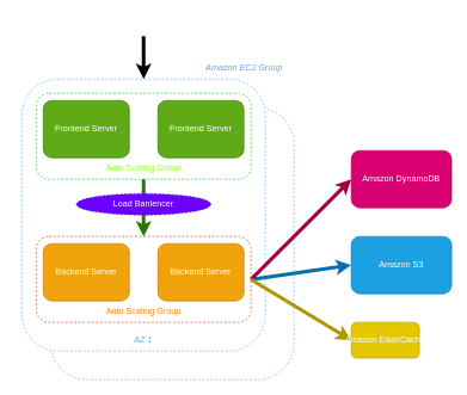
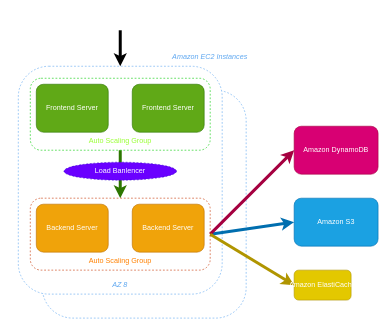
  <mxCell id="0" />
  <mxCell id="1" parent="0" />
  <mxCell id="2" value="" style="rounded=1;whiteSpace=wrap;html=1;dashed=1;strokeColor=#5EA7F0;" parent="1" vertex="1"><mxGeometry x="70" y="150" width="340" height="380" as="geometry" /></mxCell>
  <mxCell id="3" value="" style="rounded=1;whiteSpace=wrap;html=1;dashed=1;strokeColor=#5EA7F0;" parent="1" vertex="1"><mxGeometry x="30" y="110" width="340" height="380" as="geometry" /></mxCell>
  <mxCell id="4" style="edgeStyle=none;html=1;entryX=0.5;entryY=0;entryDx=0;entryDy=0;fontColor=#FFFFFF;fillColor=#60a917;strokeColor=#2D7600;strokeWidth=5;" parent="1" source="5" target="9" edge="1"><mxGeometry relative="1" as="geometry" /></mxCell>
  <mxCell id="5" value="" style="rounded=1;whiteSpace=wrap;html=1;fillColor=none;dashed=1;fontColor=#000000;strokeColor=#00CC00;" parent="1" vertex="1"><mxGeometry y="130" width="300" height="120" as="geometry" x="50" /></mxCell>
  <mxCell id="6" style="edgeStyle=none;html=1;exitX=1;exitY=0.5;exitDx=0;exitDy=0;fontColor=#FFFFFF;strokeWidth=5;entryX=0;entryY=0.5;entryDx=0;entryDy=0;fillColor=#1ba1e2;strokeColor=#006EAF;" parent="1" source="9" target="18" edge="1"><mxGeometry relative="1" as="geometry"><mxPoint x="510" y="390.308" as="targetPoint" /></mxGeometry></mxCell>
  <mxCell id="7" style="edgeStyle=none;html=1;exitX=1;exitY=0.5;exitDx=0;exitDy=0;fontColor=#FFFFFF;strokeWidth=5;entryX=0;entryY=0.5;entryDx=0;entryDy=0;fillColor=#d80073;strokeColor=#A50040;" parent="1" source="9" target="17" edge="1"><mxGeometry relative="1" as="geometry"><mxPoint x="520" y="300" as="targetPoint" /></mxGeometry></mxCell>
  <mxCell id="8" style="edgeStyle=none;html=1;exitX=1;exitY=0.5;exitDx=0;exitDy=0;fontColor=#FFFFFF;strokeWidth=5;entryX=0;entryY=0.5;entryDx=0;entryDy=0;fillColor=#e3c800;strokeColor=#B09500;" parent="1" source="9" target="19" edge="1"><mxGeometry relative="1" as="geometry"><mxPoint x="490" y="490" as="targetPoint" /></mxGeometry></mxCell>
  <mxCell id="9" value="" style="rounded=1;whiteSpace=wrap;html=1;fillColor=none;dashed=1;fontColor=#000000;strokeColor=#C73500;" parent="1" vertex="1"><mxGeometry y="330" width="300" height="120" as="geometry" x="50" /></mxCell>
  <mxCell id="10" value="&lt;font color=&quot;#ffffff&quot;&gt;Backend Server&lt;/font&gt;" style="rounded=1;whiteSpace=wrap;html=1;fontStyle=0;fillColor=#f0a30a;fontColor=#000000;strokeColor=#BD7000;" parent="1" vertex="1"><mxGeometry x="60" y="340" width="120" height="80" as="geometry" /></mxCell>
  <mxCell id="11" value="&lt;font color=&quot;#ffffff&quot;&gt;Backend Server&lt;/font&gt;" style="rounded=1;whiteSpace=wrap;html=1;fontStyle=0;fillColor=#f0a30a;fontColor=#000000;strokeColor=#BD7000;" parent="1" vertex="1"><mxGeometry x="220" y="340" width="120" height="80" as="geometry" /></mxCell>
  <mxCell id="12" value="&lt;font color=&quot;#ff8000&quot;&gt;Auto Scaling Group&lt;/font&gt;" style="text;html=1;strokeColor=none;fillColor=none;align=center;verticalAlign=middle;whiteSpace=wrap;rounded=0;dashed=1;" parent="1" vertex="1"><mxGeometry x="145" y="420" width="110" height="30" as="geometry" /></mxCell>
  <mxCell id="13" value="&lt;font color=&quot;#ffffff&quot;&gt;Frontend Server&lt;/font&gt;" style="rounded=1;whiteSpace=wrap;html=1;fontStyle=0;fillColor=#60a917;fontColor=#ffffff;strokeColor=#2D7600;" parent="1" vertex="1"><mxGeometry x="60" y="140" width="120" height="80" as="geometry" /></mxCell>
  <mxCell id="14" value="&lt;font color=&quot;#ffffff&quot;&gt;Frontend Server&lt;/font&gt;" style="rounded=1;whiteSpace=wrap;html=1;fontStyle=0;fillColor=#60a917;fontColor=#ffffff;strokeColor=#2D7600;" parent="1" vertex="1"><mxGeometry x="220" y="140" width="120" height="80" as="geometry" /></mxCell>
  <mxCell id="15" value="&lt;font color=&quot;#99ff33&quot;&gt;Auto Scaling Group&lt;/font&gt;" style="text;html=1;strokeColor=none;fillColor=none;align=center;verticalAlign=middle;whiteSpace=wrap;rounded=0;dashed=1;" parent="1" vertex="1"><mxGeometry x="145" y="220" width="110" height="30" as="geometry" /></mxCell>
- <mxCell id="16" value="&lt;span&gt;&lt;em class=&quot;qkunPe&quot;&gt;&lt;font color=&quot;#5ea7f0&quot;&gt;AZ 1&lt;/font&gt;&lt;/em&gt;&lt;/span&gt;" style="text;whiteSpace=wrap;html=1;fontColor=#FFFFFF;" parent="1" vertex="1"><mxGeometry x="185" y="460" width="35" height="30" as="geometry" /></mxCell>
+ <mxCell id="16" value="&lt;span&gt;&lt;em class=&quot;qkunPe&quot;&gt;&lt;font color=&quot;#5ea7f0&quot;&gt;AZ 8&lt;/font&gt;&lt;/em&gt;&lt;/span&gt;" style="text;whiteSpace=wrap;html=1;fontColor=#FFFFFF;" parent="1" vertex="1"><mxGeometry x="185" y="460" width="35" height="30" as="geometry" /></mxCell>
  <mxCell id="17" value="&lt;font color=&quot;#ffffff&quot;&gt;Amazon DynamoDB&lt;/font&gt;" style="rounded=1;whiteSpace=wrap;html=1;fontStyle=0;fillColor=#d80073;fontColor=#ffffff;strokeColor=#A50040;" parent="1" vertex="1"><mxGeometry x="490" y="210" width="140" height="80" as="geometry" /></mxCell>
  <mxCell id="18" value="&lt;font color=&quot;#ffffff&quot;&gt;Amazon S3&lt;/font&gt;" style="rounded=1;whiteSpace=wrap;html=1;fontStyle=0;fillColor=#1ba1e2;fontColor=#ffffff;strokeColor=#006EAF;" parent="1" vertex="1"><mxGeometry x="490" y="330" width="140" height="80" as="geometry" /></mxCell>
  <mxCell id="19" value="&lt;font color=&quot;#ffffff&quot;&gt;Amazon&amp;nbsp;&lt;span style=&quot;font-size: 12px&quot;&gt;ElastiCache&lt;/span&gt;&lt;/font&gt;" style="rounded=1;whiteSpace=wrap;html=1;fontStyle=0;fillColor=#e3c800;fontColor=#000000;strokeColor=#B09500;" parent="1" vertex="1"><mxGeometry x="490" y="450" width="95" height="50" as="geometry" /></mxCell>
- <mxCell id="20" value="&lt;span&gt;&lt;em class=&quot;qkunPe&quot;&gt;&lt;font color=&quot;#5ea7f0&quot;&gt;Amazon EC2 Group&lt;/font&gt;&lt;/em&gt;&lt;/span&gt;" style="text;whiteSpace=wrap;html=1;fontColor=#FFFFFF;" parent="1" vertex="1"><mxGeometry x="285" y="80" width="185" height="30" as="geometry" /></mxCell>
+ <mxCell id="20" value="&lt;span&gt;&lt;em class=&quot;qkunPe&quot;&gt;&lt;font color=&quot;#5ea7f0&quot;&gt;Amazon EC2 Instances&lt;/font&gt;&lt;/em&gt;&lt;/span&gt;" style="text;whiteSpace=wrap;html=1;fontColor=#FFFFFF;" parent="1" vertex="1"><mxGeometry x="285" y="80" width="185" height="30" as="geometry" /></mxCell>
  <mxCell id="21" style="edgeStyle=none;html=1;entryX=0.5;entryY=0;entryDx=0;entryDy=0;fontColor=#FFFFFF;strokeWidth=5;" parent="1" source="22" target="3" edge="1"><mxGeometry relative="1" as="geometry" /></mxCell>
  <mxCell id="22" value="&lt;font color=&quot;#ffffff&quot;&gt;https://hugging-face-previewer.cliffxzx.info&lt;/font&gt;" style="text;html=1;strokeColor=none;fillColor=none;align=center;verticalAlign=middle;whiteSpace=wrap;rounded=0;dashed=1;fontColor=#5EA7F0;" parent="1" vertex="1"><mxGeometry x="20" y="20" width="360" height="30" as="geometry" /></mxCell>
  <mxCell id="23" value="Load Banlencer" style="ellipse;whiteSpace=wrap;html=1;dashed=1;fontColor=#ffffff;strokeColor=#3700CC;fillColor=#6a00ff;" parent="1" vertex="1"><mxGeometry x="106.25" y="270" width="187.5" height="30" as="geometry" /></mxCell>
